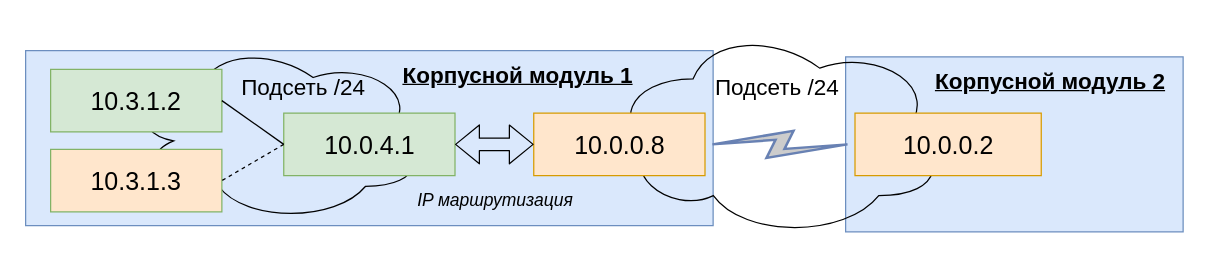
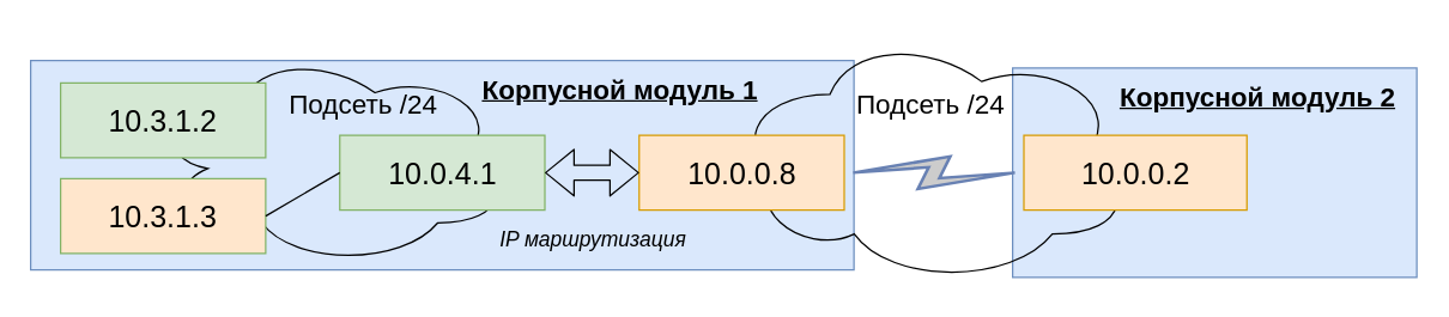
  <mxCell id="0" />
  <mxCell id="1" parent="0" />
  <mxCell id="2" value="" style="rounded=0;whiteSpace=wrap;html=1;fontSize=20;fillColor=#dae8fc;strokeColor=#6c8ebf;" vertex="1" parent="1"><mxGeometry x="676" y="45" width="270" height="140" as="geometry" /></mxCell>
  <mxCell id="3" value="" style="rounded=0;whiteSpace=wrap;html=1;fontSize=20;fillColor=#dae8fc;strokeColor=#6c8ebf;" vertex="1" parent="1"><mxGeometry x="20" y="40" width="550" height="140" as="geometry" /></mxCell>
  <mxCell id="4" value="" style="ellipse;shape=cloud;whiteSpace=wrap;html=1;fillColor=none;" vertex="1" parent="1"><mxGeometry x="99.99" y="32.5" width="240" height="145" as="geometry" /></mxCell>
  <mxCell id="5" value="" style="ellipse;shape=cloud;whiteSpace=wrap;html=1;fillColor=none;" vertex="1" parent="1"><mxGeometry x="486.5" y="20" width="270" height="170" as="geometry" /></mxCell>
  <mxCell id="6" value="10.0.0.8" style="rounded=0;whiteSpace=wrap;html=1;fillColor=#ffe6cc;strokeColor=#d79b00;fontSize=20;" parent="1" vertex="1"><mxGeometry x="426.5" y="90" width="137" height="50" as="geometry" /></mxCell>
  <mxCell id="7" value="10.0.0.2" style="rounded=0;whiteSpace=wrap;html=1;fillColor=#ffe6cc;strokeColor=#d79b00;fontSize=20;" parent="1" vertex="1"><mxGeometry x="683.5" y="90" width="149" height="50" as="geometry" /></mxCell>
  <mxCell id="8" value="" style="html=1;outlineConnect=0;fillColor=#CCCCCC;strokeColor=#6881B3;gradientColor=none;gradientDirection=north;strokeWidth=2;shape=mxgraph.networks.comm_link_edge;html=1;entryX=1;entryY=0.5;entryDx=0;entryDy=0;exitX=0;exitY=0.5;exitDx=0;exitDy=0;" parent="1" source="7" target="6" edge="1"><mxGeometry width="100" height="100" relative="1" as="geometry"><mxPoint x="597.75" y="200" as="sourcePoint" /><mxPoint x="433.5" y="100" as="targetPoint" /></mxGeometry></mxCell>
  <mxCell id="9" value="Подсеть /24" style="text;html=1;strokeColor=none;fillColor=none;align=center;verticalAlign=middle;whiteSpace=wrap;rounded=0;fontSize=18;" vertex="1" parent="1"><mxGeometry x="566.88" y="60" width="109.25" height="20" as="geometry" /></mxCell>
  <mxCell id="10" value="10.0.4.1" style="rounded=0;whiteSpace=wrap;html=1;fillColor=#d5e8d4;strokeColor=#82b366;fontSize=20;" vertex="1" parent="1"><mxGeometry x="226.5" y="90" width="137" height="50" as="geometry" /></mxCell>
  <mxCell id="11" value="10.3.1.3" style="rounded=0;whiteSpace=wrap;html=1;fillColor=#ffe6cc;strokeColor=#82b366;fontSize=20;" vertex="1" parent="1"><mxGeometry x="40" y="119" width="137" height="50" as="geometry" /></mxCell>
- <mxCell id="12" value="" style="endArrow=none;html=1;fontSize=18;entryX=1;entryY=0.5;entryDx=0;entryDy=0;exitX=0;exitY=0.5;exitDx=0;exitDy=0;dashed=1;" edge="1" parent="1" source="10" target="11"><mxGeometry width="50" height="50" relative="1" as="geometry"><mxPoint x="363.5" y="115" as="sourcePoint" /><mxPoint x="426.5" y="115" as="targetPoint" /></mxGeometry></mxCell>
+ <mxCell id="12" value="" style="endArrow=none;html=1;fontSize=18;entryX=1;entryY=0.5;entryDx=0;entryDy=0;exitX=0;exitY=0.5;exitDx=0;exitDy=0;" edge="1" parent="1" source="10" target="11"><mxGeometry width="50" height="50" relative="1" as="geometry"><mxPoint x="363.5" y="115" as="sourcePoint" /><mxPoint x="426.5" y="115" as="targetPoint" /></mxGeometry></mxCell>
  <mxCell id="13" value="Подсеть /24" style="text;html=1;strokeColor=none;fillColor=none;align=center;verticalAlign=middle;whiteSpace=wrap;rounded=0;fontSize=18;" vertex="1" parent="1"><mxGeometry x="188.37" y="60" width="109.25" height="20" as="geometry" /></mxCell>
  <mxCell id="14" value="" style="shape=flexArrow;endArrow=classic;startArrow=classic;html=1;fontSize=18;entryX=0;entryY=0.5;entryDx=0;entryDy=0;" edge="1" parent="1" source="10" target="6"><mxGeometry width="50" height="50" relative="1" as="geometry"><mxPoint x="370" y="160" as="sourcePoint" /><mxPoint x="420" y="110" as="targetPoint" /></mxGeometry></mxCell>
  <mxCell id="15" value="Корпусной модуль 1" style="text;html=1;strokeColor=none;fillColor=none;align=center;verticalAlign=middle;whiteSpace=wrap;rounded=0;fontSize=18;fontStyle=5" vertex="1" parent="1"><mxGeometry x="318.99" y="50" width="190.01" height="20" as="geometry" /></mxCell>
  <mxCell id="16" value="Корпусной модуль 2" style="text;html=1;strokeColor=none;fillColor=none;align=center;verticalAlign=middle;whiteSpace=wrap;rounded=0;fontSize=18;fontStyle=5" vertex="1" parent="1"><mxGeometry x="740" y="55" width="200" height="20" as="geometry" /></mxCell>
  <mxCell id="17" value="&lt;font size=&quot;1&quot;&gt;&lt;i style=&quot;font-size: 14px&quot;&gt;IP маршрутизация&lt;/i&gt;&lt;/font&gt;" style="text;html=1;strokeColor=none;fillColor=none;align=center;verticalAlign=middle;whiteSpace=wrap;rounded=0;fontSize=18;" vertex="1" parent="1"><mxGeometry x="331" y="149" width="130" height="20" as="geometry" /></mxCell>
  <mxCell id="18" value="10.3.1.2" style="rounded=0;whiteSpace=wrap;html=1;fillColor=#d5e8d4;strokeColor=#82b366;fontSize=20;" vertex="1" parent="1"><mxGeometry x="40" y="55" width="137" height="50" as="geometry" /></mxCell>
- <mxCell id="19" value="" style="endArrow=none;html=1;fontSize=18;exitX=1;exitY=0.5;exitDx=0;exitDy=0;entryX=0;entryY=0.5;entryDx=0;entryDy=0;" edge="1" parent="1" source="18" target="10"><mxGeometry width="50" height="50" relative="1" as="geometry"><mxPoint x="180" y="150" as="sourcePoint" /><mxPoint x="230" y="100" as="targetPoint" /></mxGeometry></mxCell>
